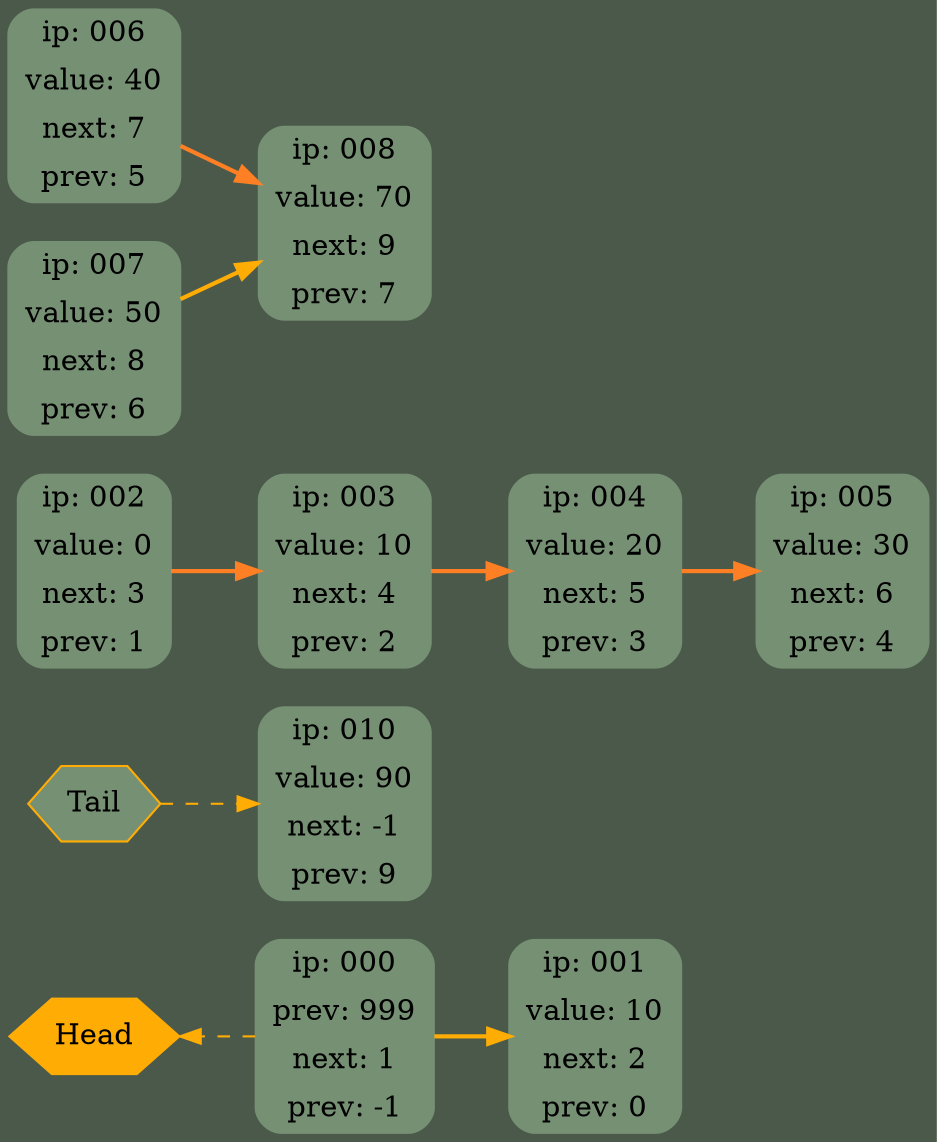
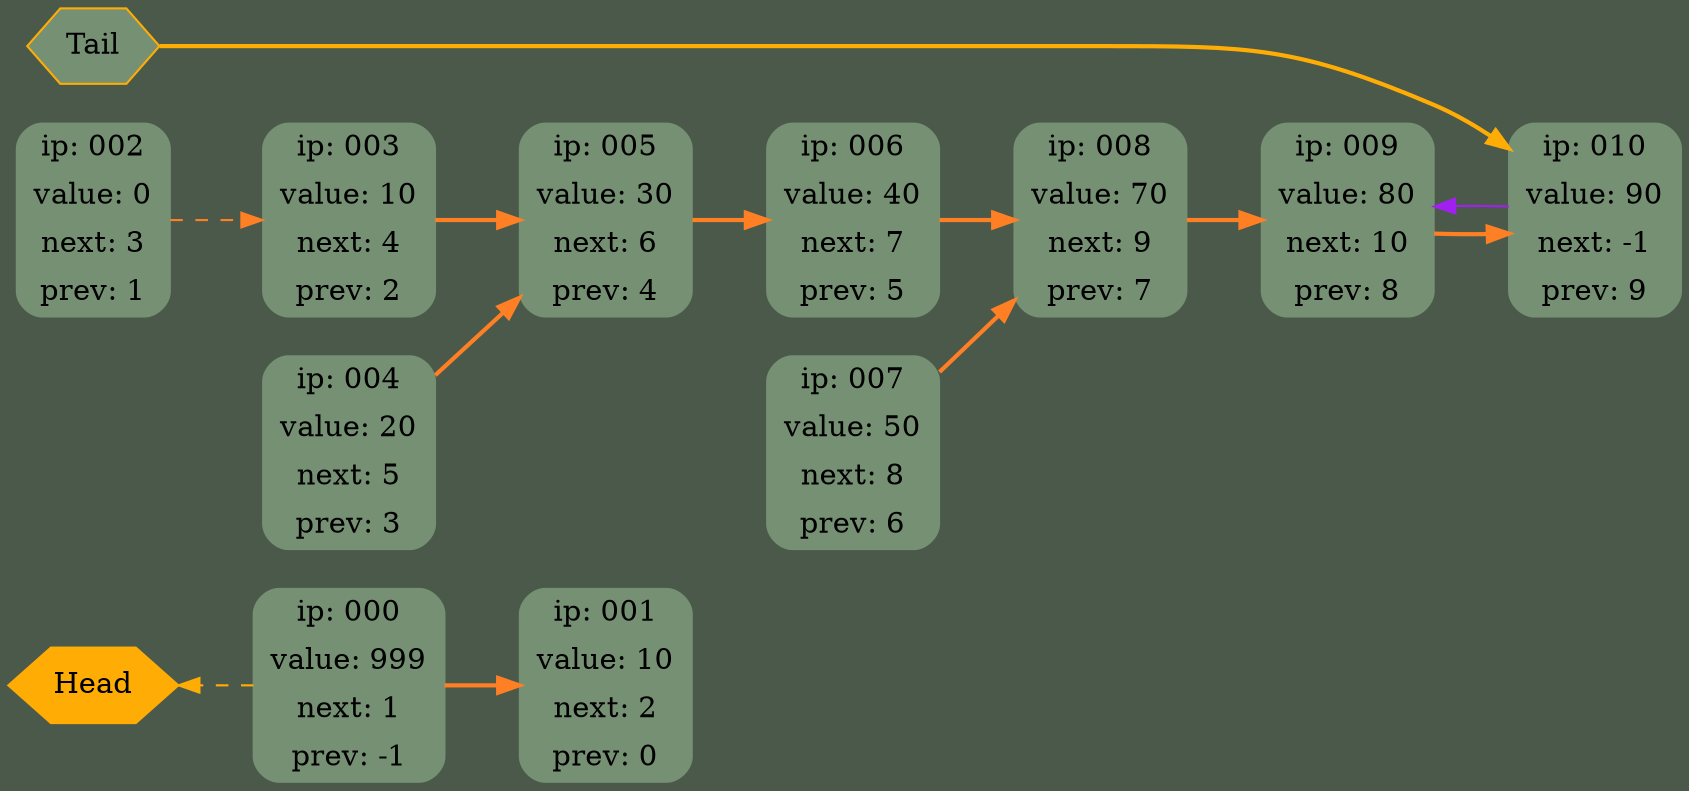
  digraph {
    bgcolor="#4A5949"
    rankdir=LR
    node [color="#769074" shape=Mrecord style=filled]
    edge [color=chocolate1 style=bold weight=1000]
    n1 [color="#ffac05" label=Head shape=hexagon]
    n2 [color="#ffac05" fillcolor="#769074" label=Tail shape=hexagon]
    n3 [label=" { ip: 010} | {value:  90} | {next:  -1} | {prev:   9} "]
-   n4 [label=" { ip: 000} | {prev: 999} | {next:   1} | {prev:  -1} "]
+   n4 [label=" { ip: 000} | {value: 999} | {next:   1} | {prev:  -1} "]
    n5 [label=" { ip: 001} | {value:  10} | {next:   2} | {prev:   0} "]
    n6 [label=" { ip: 002} | {value:   0} | {next:   3} | {prev:   1} "]
    n7 [label=" { ip: 003} | {value:  10} | {next:   4} | {prev:   2} "]
    n8 [label=" { ip: 004} | {value:  20} | {next:   5} | {prev:   3} "]
    n9 [label=" { ip: 005} | {value:  30} | {next:   6} | {prev:   4} "]
    n10 [label=" { ip: 006} | {value:  40} | {next:   7} | {prev:   5} "]
    n11 [label=" { ip: 008} | {value:  70} | {next:   9} | {prev:   7} "]
    n12 [label=" { ip: 007} | {value:  50} | {next:   8} | {prev:   6} "]
+   n13 [label=" { ip: 009} | {value:  80} | {next:  10} | {prev:   8} "]
    subgraph sub_1 {
      rank=min
      n1
    }
    subgraph sub_2 {
      rank=min
      n2
    }
-   n2 -> n3 [color="#ffac05" style=dashed weight=""]
+   n2 -> n3 [color="#ffac05" weight=""]
+   n3 -> n13 [color=purple constraint=false weight=0 style=""]
    n4 -> n1 [color="#ffac05" style=dashed weight=""]
-   n4 -> n5 [color="#ffac05"]
-   n6 -> n7
-   n7 -> n8
+   n4 -> n5
+   n6 -> n7 [style=dashed]
+   n7 -> n9
    n8 -> n9
+   n9 -> n10
    n10 -> n11
-   n12 -> n11 [color="#ffac05"]
+   n11 -> n13
+   n12 -> n11
+   n13 -> n3
  }
